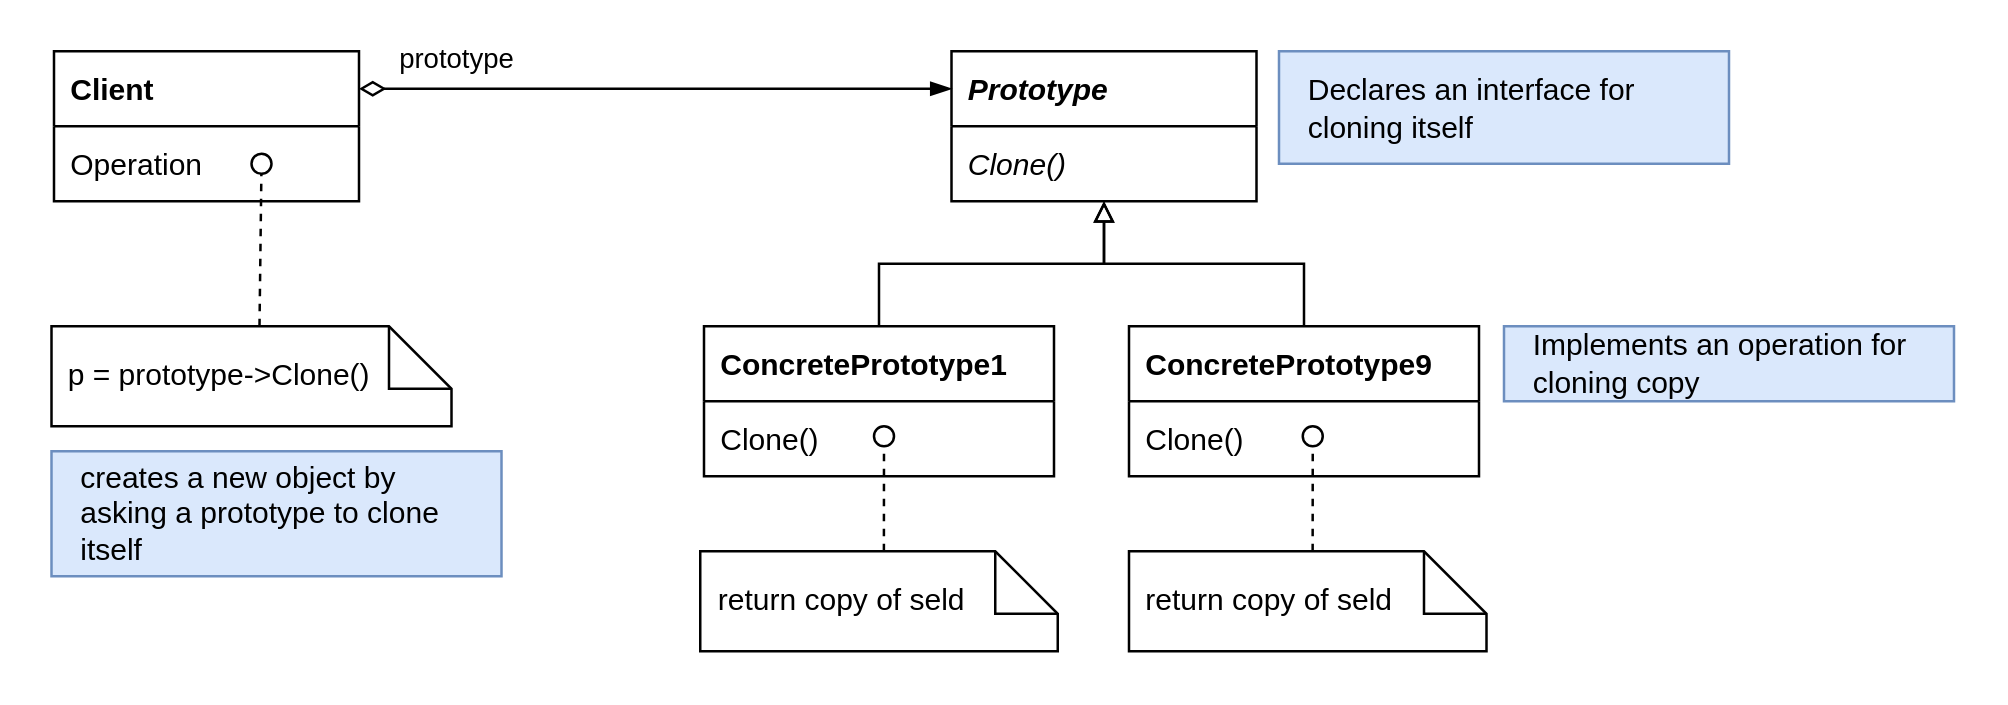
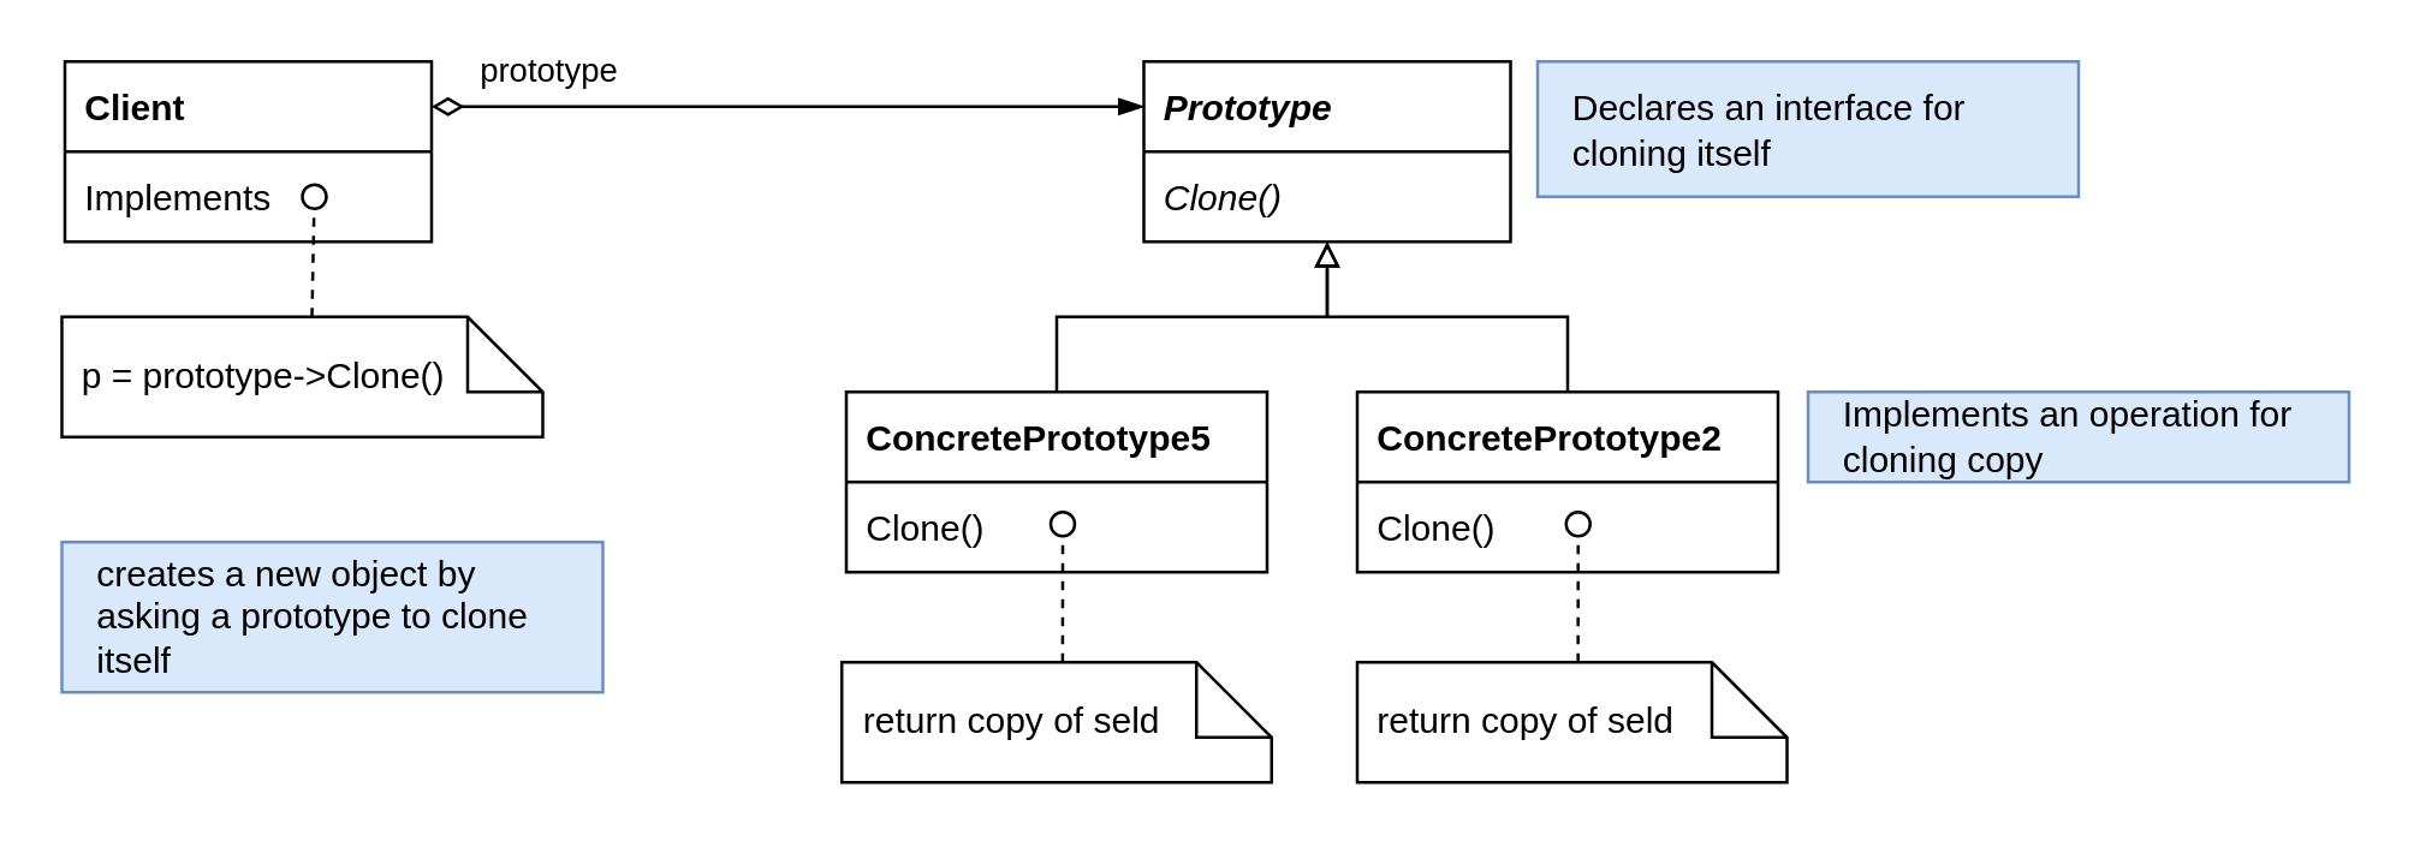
  <mxCell id="0" />
  <mxCell id="1" parent="0" />
  <mxCell id="2" value="Client" style="swimlane;fontStyle=1;childLayout=stackLayout;horizontal=1;startSize=30;fillColor=none;horizontalStack=0;resizeParent=1;resizeParentMax=0;resizeLast=0;collapsible=0;marginBottom=0;fontSize=12;swimlaneHead=1;swimlaneBody=1;connectable=1;allowArrows=1;dropTarget=1;align=left;spacingLeft=5;" parent="1" vertex="1"><mxGeometry x="21" y="20" width="122" height="60" as="geometry"><mxRectangle x="245" y="370" width="90" height="26" as="alternateBounds" /></mxGeometry></mxCell>
- <mxCell id="3" value="Operation" style="text;strokeColor=none;fillColor=none;align=left;verticalAlign=middle;spacingLeft=5;spacingRight=4;overflow=hidden;rotatable=0;points=[[0,0.5],[1,0.5]];portConstraint=eastwest;fontSize=12;fontStyle=0;connectable=0;" parent="2" vertex="1"><mxGeometry y="30" width="122" height="30" as="geometry" /></mxCell>
+ <mxCell id="3" value="Implements" style="text;strokeColor=none;fillColor=none;align=left;verticalAlign=middle;spacingLeft=5;spacingRight=4;overflow=hidden;rotatable=0;points=[[0,0.5],[1,0.5]];portConstraint=eastwest;fontSize=12;fontStyle=0;connectable=0;" parent="2" vertex="1"><mxGeometry y="30" width="122" height="30" as="geometry" /></mxCell>
  <mxCell id="4" value="" style="html=1;verticalAlign=bottom;labelBackgroundColor=none;endArrow=oval;endFill=0;endSize=8;rounded=0;fontSize=12;exitX=0.52;exitY=0;exitDx=0;exitDy=0;exitPerimeter=0;anchorPointDirection=0;dashed=1;" parent="1" source="5" edge="1"><mxGeometry width="160" relative="1" as="geometry"><mxPoint x="104" y="135" as="sourcePoint" /><mxPoint x="104" y="65" as="targetPoint" /></mxGeometry></mxCell>
- <mxCell id="5" value="p = prototype-&amp;gt;Clone()" style="shape=note2;boundedLbl=1;whiteSpace=wrap;html=1;size=25;verticalAlign=middle;align=left;spacingLeft=5;fontSize=12;startSize=30;fillColor=none;" parent="1" vertex="1"><mxGeometry x="20" y="130" width="160" height="40" as="geometry" /></mxCell>
+ <mxCell id="5" value="p = prototype-&amp;gt;Clone()" style="shape=note2;boundedLbl=1;whiteSpace=wrap;html=1;size=25;verticalAlign=middle;align=left;spacingLeft=5;fontSize=12;startSize=30;fillColor=none;" parent="1" vertex="1"><mxGeometry x="20" y="105" width="160" height="40" as="geometry" /></mxCell>
  <mxCell id="6" value="Prototype" style="swimlane;fontStyle=3;childLayout=stackLayout;horizontal=1;startSize=30;fillColor=none;horizontalStack=0;resizeParent=1;resizeParentMax=0;resizeLast=0;collapsible=0;marginBottom=0;fontSize=12;swimlaneHead=1;swimlaneBody=1;connectable=1;allowArrows=1;dropTarget=1;align=left;spacingLeft=5;" parent="1" vertex="1"><mxGeometry x="380" y="20" width="122" height="60" as="geometry"><mxRectangle x="245" y="370" width="90" height="26" as="alternateBounds" /></mxGeometry></mxCell>
  <mxCell id="7" value="Clone()" style="text;strokeColor=none;fillColor=none;align=left;verticalAlign=middle;spacingLeft=5;spacingRight=4;overflow=hidden;rotatable=0;points=[[0,0.5],[1,0.5]];portConstraint=eastwest;fontSize=12;fontStyle=2;connectable=0;" parent="6" vertex="1"><mxGeometry y="30" width="122" height="30" as="geometry" /></mxCell>
- <mxCell id="8" value="ConcretePrototype1" style="swimlane;fontStyle=1;childLayout=stackLayout;horizontal=1;startSize=30;fillColor=none;horizontalStack=0;resizeParent=1;resizeParentMax=0;resizeLast=0;collapsible=0;marginBottom=0;fontSize=12;swimlaneHead=1;swimlaneBody=1;connectable=1;allowArrows=1;dropTarget=1;align=left;spacingLeft=5;" parent="1" vertex="1"><mxGeometry x="281" y="130" width="140" height="60" as="geometry"><mxRectangle x="245" y="370" width="90" height="26" as="alternateBounds" /></mxGeometry></mxCell>
+ <mxCell id="8" value="ConcretePrototype5" style="swimlane;fontStyle=1;childLayout=stackLayout;horizontal=1;startSize=30;fillColor=none;horizontalStack=0;resizeParent=1;resizeParentMax=0;resizeLast=0;collapsible=0;marginBottom=0;fontSize=12;swimlaneHead=1;swimlaneBody=1;connectable=1;allowArrows=1;dropTarget=1;align=left;spacingLeft=5;" parent="1" vertex="1"><mxGeometry x="281" y="130" width="140" height="60" as="geometry"><mxRectangle x="245" y="370" width="90" height="26" as="alternateBounds" /></mxGeometry></mxCell>
  <mxCell id="9" value="Clone()" style="text;strokeColor=none;fillColor=none;align=left;verticalAlign=middle;spacingLeft=5;spacingRight=4;overflow=hidden;rotatable=0;points=[[0,0.5],[1,0.5]];portConstraint=eastwest;fontSize=12;fontStyle=0;connectable=0;" parent="8" vertex="1"><mxGeometry y="30" width="140" height="30" as="geometry" /></mxCell>
  <mxCell id="10" value="" style="edgeStyle=orthogonalEdgeStyle;rounded=0;orthogonalLoop=1;jettySize=auto;html=1;fontSize=12;startSize=30;endArrow=block;endFill=0;exitX=0.5;exitY=0;exitDx=0;exitDy=0;entryX=0.5;entryY=1;entryDx=0;entryDy=0;" parent="1" source="8" target="6" edge="1"><mxGeometry relative="1" as="geometry"><mxPoint x="131" y="130" as="sourcePoint" /><mxPoint x="490" y="120" as="targetPoint" /></mxGeometry></mxCell>
  <mxCell id="11" value="" style="edgeStyle=orthogonalEdgeStyle;rounded=0;orthogonalLoop=1;jettySize=auto;html=1;fontSize=12;startSize=30;endArrow=block;endFill=0;entryX=0.5;entryY=1;entryDx=0;entryDy=0;" parent="1" source="14" target="6" edge="1"><mxGeometry relative="1" as="geometry"><mxPoint x="561" y="130" as="sourcePoint" /><mxPoint x="480" y="110" as="targetPoint" /></mxGeometry></mxCell>
  <mxCell id="12" value="" style="rounded=0;orthogonalLoop=1;jettySize=auto;html=1;fontSize=12;startSize=8;endArrow=blockThin;endFill=1;startArrow=diamondThin;startFill=0;exitX=1;exitY=0.25;exitDx=0;exitDy=0;entryX=0;entryY=0.25;entryDx=0;entryDy=0;" parent="1" source="2" target="6" edge="1"><mxGeometry relative="1" as="geometry"><mxPoint x="171" y="60" as="sourcePoint" /><mxPoint x="451" y="60" as="targetPoint" /></mxGeometry></mxCell>
  <mxCell id="13" value="prototype" style="edgeLabel;html=1;align=center;verticalAlign=middle;resizable=0;points=[];" parent="12" vertex="1" connectable="0"><mxGeometry x="0.205" y="2" relative="1" as="geometry"><mxPoint x="-105" y="-10" as="offset" /></mxGeometry></mxCell>
- <mxCell id="14" value="ConcretePrototype9" style="swimlane;fontStyle=1;childLayout=stackLayout;horizontal=1;startSize=30;fillColor=none;horizontalStack=0;resizeParent=1;resizeParentMax=0;resizeLast=0;collapsible=0;marginBottom=0;fontSize=12;swimlaneHead=1;swimlaneBody=1;connectable=1;allowArrows=1;dropTarget=1;align=left;spacingLeft=5;" vertex="1" parent="1"><mxGeometry x="451" y="130" width="140" height="60" as="geometry"><mxRectangle x="245" y="370" width="90" height="26" as="alternateBounds" /></mxGeometry></mxCell>
+ <mxCell id="14" value="ConcretePrototype2" style="swimlane;fontStyle=1;childLayout=stackLayout;horizontal=1;startSize=30;fillColor=none;horizontalStack=0;resizeParent=1;resizeParentMax=0;resizeLast=0;collapsible=0;marginBottom=0;fontSize=12;swimlaneHead=1;swimlaneBody=1;connectable=1;allowArrows=1;dropTarget=1;align=left;spacingLeft=5;" vertex="1" parent="1"><mxGeometry x="451" y="130" width="140" height="60" as="geometry"><mxRectangle x="245" y="370" width="90" height="26" as="alternateBounds" /></mxGeometry></mxCell>
  <mxCell id="15" value="Clone()" style="text;strokeColor=none;fillColor=none;align=left;verticalAlign=middle;spacingLeft=5;spacingRight=4;overflow=hidden;rotatable=0;points=[[0,0.5],[1,0.5]];portConstraint=eastwest;fontSize=12;fontStyle=0;connectable=0;" vertex="1" parent="14"><mxGeometry y="30" width="140" height="30" as="geometry" /></mxCell>
  <mxCell id="16" value="" style="html=1;verticalAlign=bottom;labelBackgroundColor=none;endArrow=oval;endFill=0;endSize=8;rounded=0;fontSize=12;exitX=0.713;exitY=-0.1;exitDx=0;exitDy=0;exitPerimeter=0;anchorPointDirection=0;dashed=1;" edge="1" parent="1"><mxGeometry width="160" relative="1" as="geometry"><mxPoint x="352.959" y="220" as="sourcePoint" /><mxPoint x="353" y="174" as="targetPoint" /></mxGeometry></mxCell>
  <mxCell id="17" value="return copy of seld" style="shape=note2;boundedLbl=1;whiteSpace=wrap;html=1;size=25;verticalAlign=middle;align=left;spacingLeft=5;fontSize=12;startSize=30;fillColor=none;" vertex="1" parent="1"><mxGeometry x="279.5" y="220" width="143" height="40" as="geometry" /></mxCell>
  <mxCell id="18" value="" style="html=1;verticalAlign=bottom;labelBackgroundColor=none;endArrow=oval;endFill=0;endSize=8;rounded=0;fontSize=12;exitX=0.713;exitY=-0.1;exitDx=0;exitDy=0;exitPerimeter=0;anchorPointDirection=0;dashed=1;" edge="1" parent="1"><mxGeometry width="160" relative="1" as="geometry"><mxPoint x="524.459" y="220" as="sourcePoint" /><mxPoint x="524.5" y="174" as="targetPoint" /></mxGeometry></mxCell>
  <mxCell id="19" value="return copy of seld" style="shape=note2;boundedLbl=1;whiteSpace=wrap;html=1;size=25;verticalAlign=middle;align=left;spacingLeft=5;fontSize=12;startSize=30;fillColor=none;" vertex="1" parent="1"><mxGeometry x="451" y="220" width="143" height="40" as="geometry" /></mxCell>
  <mxCell id="20" value="Declares an interface for cloning itself" style="rounded=0;whiteSpace=wrap;html=1;fillColor=#dae8fc;strokeColor=#6c8ebf;align=left;spacingTop=10;spacingLeft=10;spacingBottom=10;spacingRight=10;" vertex="1" parent="1"><mxGeometry x="511" y="20" width="180" height="45" as="geometry" /></mxCell>
  <mxCell id="21" value="Implements an operation for cloning copy" style="rounded=0;whiteSpace=wrap;html=1;fillColor=#dae8fc;strokeColor=#6c8ebf;align=left;spacingTop=10;spacingLeft=10;spacingBottom=10;spacingRight=10;" vertex="1" parent="1"><mxGeometry x="601" y="130" width="180" height="30" as="geometry" /></mxCell>
  <mxCell id="22" value="creates a new object by asking a prototype to clone itself" style="rounded=0;whiteSpace=wrap;html=1;fillColor=#dae8fc;strokeColor=#6c8ebf;align=left;spacingTop=10;spacingLeft=10;spacingBottom=10;spacingRight=10;" vertex="1" parent="1"><mxGeometry x="20" y="180" width="180" height="50" as="geometry" /></mxCell>
